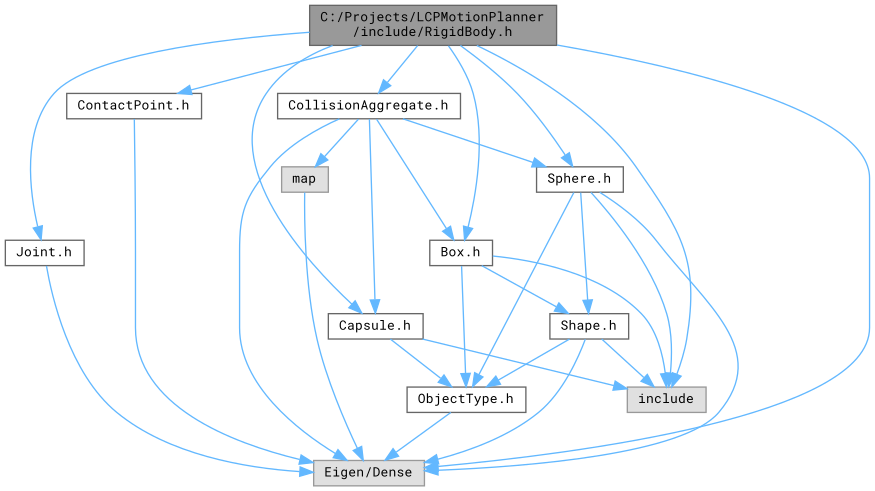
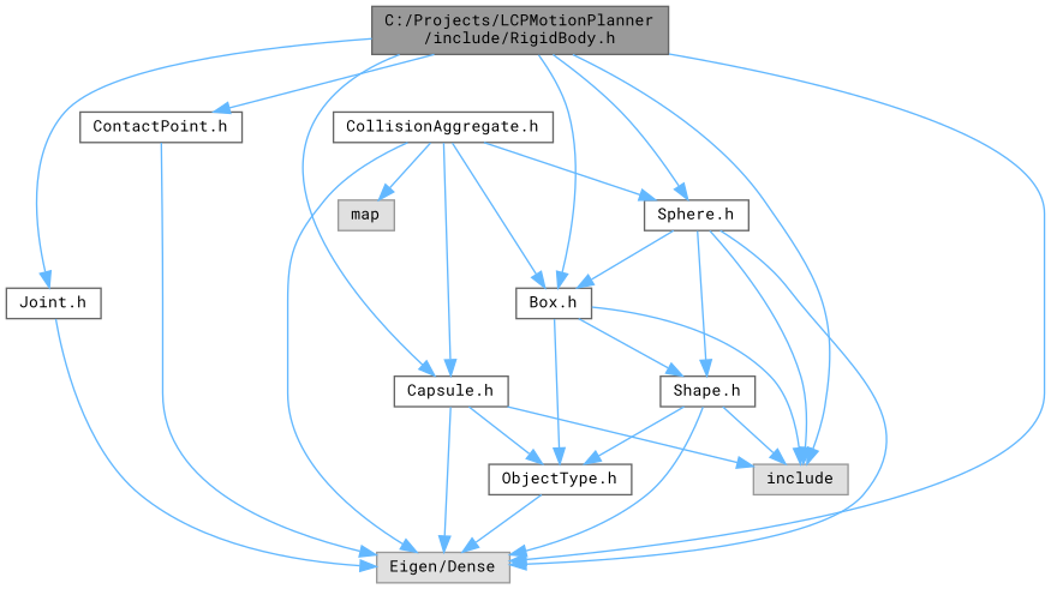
  digraph {
    fontname="Roboto Mono"
    node [color=grey40 fillcolor=white fontname="Roboto Mono" fontsize=10 shape=box style=filled]
    edge [color=steelblue1 fontname="Roboto Mono" fontsize=10 labelfontname=Helvetica labelfontsize=10 style=solid]
    n1 [color=gray40 fillcolor=grey60 fontcolor=black height=0.2 label="C:/Projects/LCPMotionPlanner\l/include/RigidBody.h" width=0.4]
    n2 [color=grey60 fillcolor="#E0E0E0" height=0.2 label="Eigen/Dense" width=0.4]
    n3 [height=0.2 label="Joint.h" width=0.4]
    n4 [height=0.2 label="CollisionAggregate.h" width=0.4]
    n5 [height=0.2 label="Sphere.h" width=0.4]
    n6 [color=grey60 fillcolor="#E0E0E0" height=0.2 label=include width=0.4]
    n7 [height=0.2 label="Capsule.h" width=0.4]
    n8 [height=0.2 label="Box.h" width=0.4]
    n9 [height=0.2 label="ContactPoint.h" width=0.4]
    n10 [color=grey60 fillcolor="#E0E0E0" height=0.2 label=map width=0.4]
    n11 [height=0.2 label="Shape.h" width=0.4]
    n12 [height=0.2 label="ObjectType.h" width=0.4]
    n1 -> n2
    n1 -> n3
-   n1 -> n4
    n1 -> n5
    n1 -> n6
    n1 -> n7
    n1 -> n8
    n1 -> n9
    n3 -> n2
    n4 -> n2
    n4 -> n5
    n4 -> n7
    n4 -> n8
    n4 -> n10
    n5 -> n2
    n5 -> n6
    n5 -> n11
-   n5 -> n12
-   n10 -> n2
+   n5 -> n8
+   n7 -> n2
    n7 -> n6
    n7 -> n12
    n8 -> n6
    n8 -> n11
    n8 -> n12
    n9 -> n2
    n11 -> n2
    n11 -> n6
    n11 -> n12
    n12 -> n2
  }
